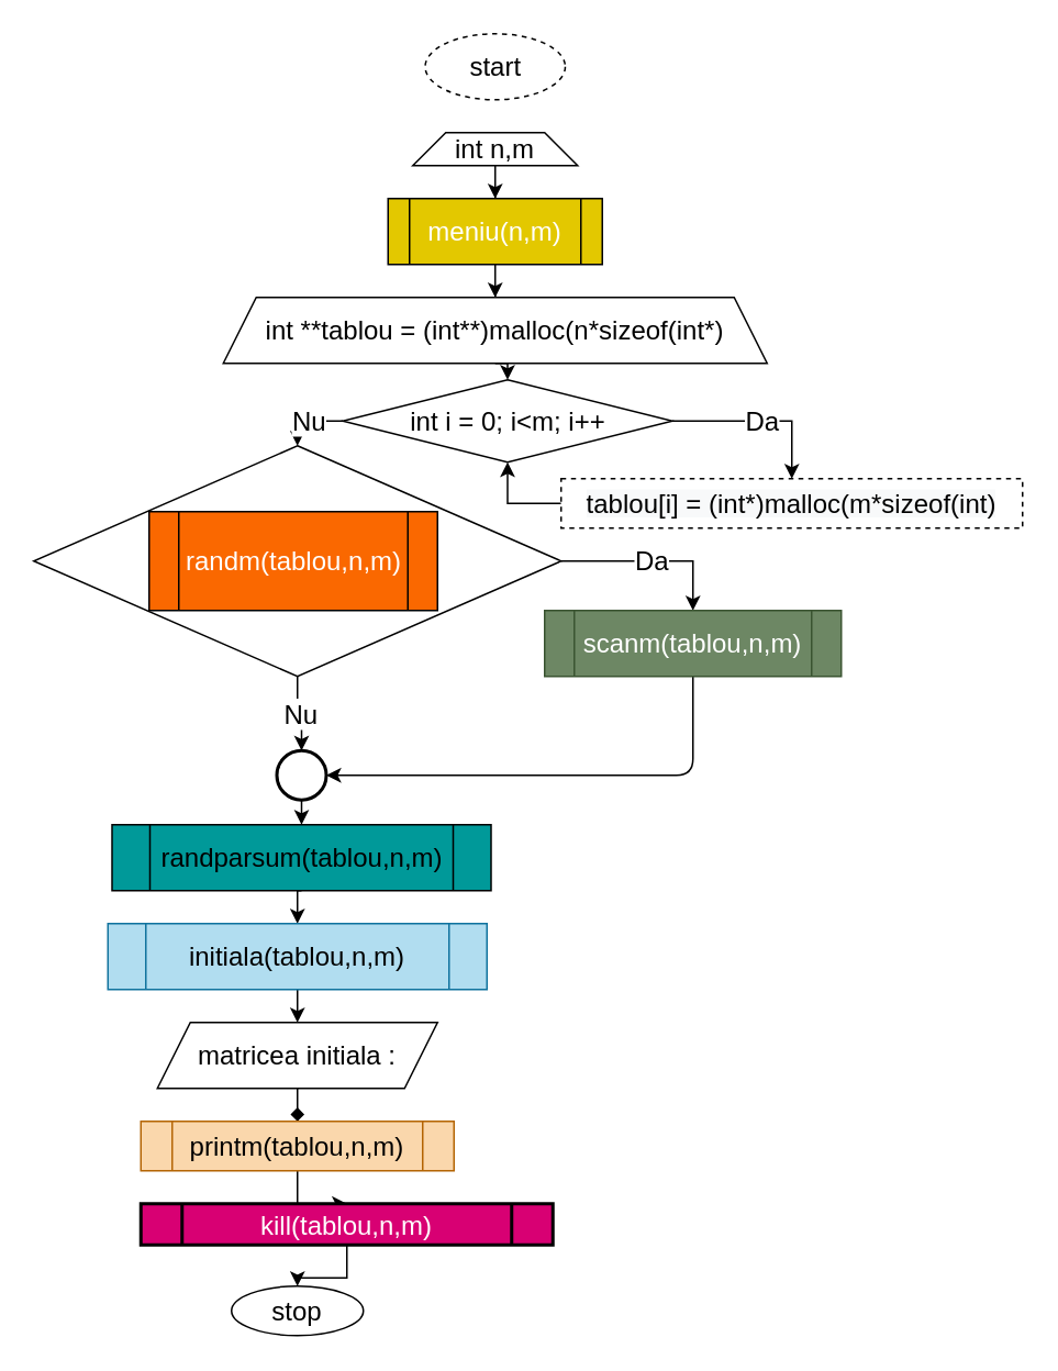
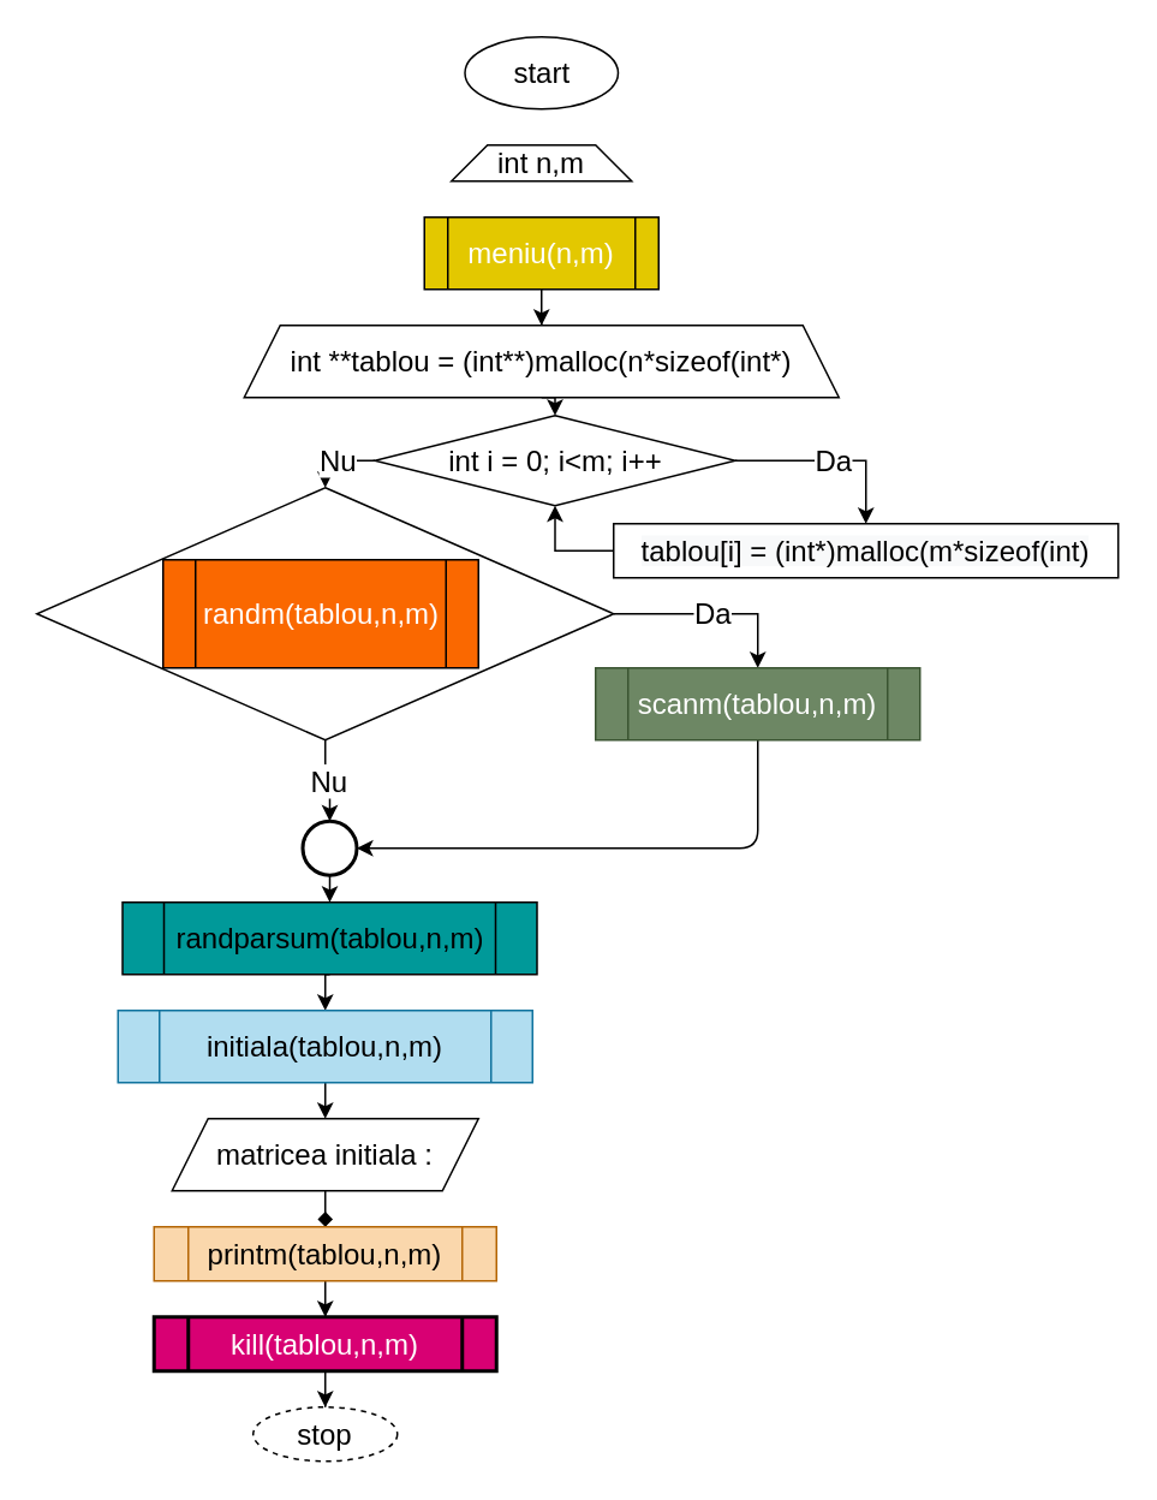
  <mxCell id="0" />
  <mxCell id="1" parent="0" />
- <mxCell id="2" value="start" style="ellipse;whiteSpace=wrap;html=1;fontSize=16;dashed=1;" parent="1" vertex="1"><mxGeometry x="257.5" y="20" width="85" height="40" as="geometry" /></mxCell>
- <mxCell id="3" value="stop" style="ellipse;whiteSpace=wrap;html=1;fontSize=16;" parent="1" vertex="1"><mxGeometry x="140" y="780" width="80" height="30" as="geometry" /></mxCell>
- <mxCell id="4" style="edgeStyle=orthogonalEdgeStyle;rounded=0;orthogonalLoop=1;jettySize=auto;html=1;fontSize=16;" parent="1" source="5" target="7" edge="1"><mxGeometry relative="1" as="geometry" /></mxCell>
+ <mxCell id="2" value="start" style="ellipse;whiteSpace=wrap;html=1;fontSize=16;" parent="1" vertex="1"><mxGeometry x="257.5" y="20" width="85" height="40" as="geometry" /></mxCell>
+ <mxCell id="3" value="stop" style="ellipse;whiteSpace=wrap;html=1;fontSize=16;dashed=1;" parent="1" vertex="1"><mxGeometry x="140" y="780" width="80" height="30" as="geometry" /></mxCell>
  <mxCell id="5" value="int n,m" style="shape=trapezoid;perimeter=trapezoidPerimeter;whiteSpace=wrap;html=1;fixedSize=1;fontSize=16;" parent="1" vertex="1"><mxGeometry x="250" y="80" width="100" height="20" as="geometry" /></mxCell>
  <mxCell id="6" style="edgeStyle=orthogonalEdgeStyle;rounded=0;orthogonalLoop=1;jettySize=auto;html=1;fontSize=16;" parent="1" source="7" target="9" edge="1"><mxGeometry relative="1" as="geometry" /></mxCell>
  <mxCell id="7" value="meniu(n,m)" style="shape=process;whiteSpace=wrap;html=1;backgroundOutline=1;fontSize=16;fillColor=#e3c800;fontColor=#ffffff;" parent="1" vertex="1"><mxGeometry x="235" y="120" width="130" height="40" as="geometry" /></mxCell>
  <mxCell id="8" style="edgeStyle=orthogonalEdgeStyle;rounded=0;orthogonalLoop=1;jettySize=auto;html=1;exitX=0.5;exitY=1;exitDx=0;exitDy=0;entryX=0.5;entryY=0;entryDx=0;entryDy=0;fontSize=16;" parent="1" source="9" target="12" edge="1"><mxGeometry relative="1" as="geometry" /></mxCell>
  <mxCell id="9" value="int **tablou = (int**)malloc(n*sizeof(int*)" style="shape=trapezoid;perimeter=trapezoidPerimeter;whiteSpace=wrap;html=1;fixedSize=1;fontSize=16;" parent="1" vertex="1"><mxGeometry x="135" y="180" width="330" height="40" as="geometry" /></mxCell>
  <mxCell id="10" value="Da" style="edgeStyle=orthogonalEdgeStyle;rounded=0;orthogonalLoop=1;jettySize=auto;html=1;fontSize=16;entryX=0.5;entryY=0;entryDx=0;entryDy=0;exitX=1;exitY=0.5;exitDx=0;exitDy=0;" parent="1" source="12" target="14" edge="1"><mxGeometry relative="1" as="geometry"><mxPoint x="500" y="270" as="targetPoint" /></mxGeometry></mxCell>
  <mxCell id="11" value="Nu" style="edgeStyle=orthogonalEdgeStyle;rounded=0;orthogonalLoop=1;jettySize=auto;html=1;fontSize=16;entryX=0.5;entryY=0;entryDx=0;entryDy=0;exitX=0;exitY=0.5;exitDx=0;exitDy=0;labelBackgroundColor=#ffffff;" parent="1" source="12" target="17" edge="1"><mxGeometry relative="1" as="geometry"><mxPoint x="200" y="270" as="targetPoint" /></mxGeometry></mxCell>
  <mxCell id="12" value="int i = 0; i&amp;lt;m; i++" style="rhombus;whiteSpace=wrap;html=1;fontSize=16;" parent="1" vertex="1"><mxGeometry x="207.5" y="230" width="200" height="50" as="geometry" /></mxCell>
  <mxCell id="13" style="edgeStyle=orthogonalEdgeStyle;rounded=0;orthogonalLoop=1;jettySize=auto;html=1;fontSize=16;entryX=0.5;entryY=1;entryDx=0;entryDy=0;exitX=0;exitY=0.5;exitDx=0;exitDy=0;" parent="1" source="14" target="12" edge="1"><mxGeometry relative="1" as="geometry"><mxPoint x="310" y="320" as="targetPoint" /></mxGeometry></mxCell>
- <mxCell id="14" value="&lt;span style=&quot;color: rgb(0 , 0 , 0) ; font-family: &amp;#34;helvetica&amp;#34; ; font-size: 16px ; font-style: normal ; font-weight: 400 ; letter-spacing: normal ; text-align: center ; text-indent: 0px ; text-transform: none ; word-spacing: 0px ; background-color: rgb(248 , 249 , 250) ; display: inline ; float: none&quot;&gt;tablou[i] = (int*)malloc(m*sizeof(int)&lt;/span&gt;" style="rounded=0;whiteSpace=wrap;html=1;fontSize=16;dashed=1;" parent="1" vertex="1"><mxGeometry x="340" y="290" width="280" height="30" as="geometry" /></mxCell>
+ <mxCell id="14" value="&lt;span style=&quot;color: rgb(0 , 0 , 0) ; font-family: &amp;#34;helvetica&amp;#34; ; font-size: 16px ; font-style: normal ; font-weight: 400 ; letter-spacing: normal ; text-align: center ; text-indent: 0px ; text-transform: none ; word-spacing: 0px ; background-color: rgb(248 , 249 , 250) ; display: inline ; float: none&quot;&gt;tablou[i] = (int*)malloc(m*sizeof(int)&lt;/span&gt;" style="rounded=0;whiteSpace=wrap;html=1;fontSize=16;" parent="1" vertex="1"><mxGeometry x="340" y="290" width="280" height="30" as="geometry" /></mxCell>
  <mxCell id="15" value="Da" style="edgeStyle=orthogonalEdgeStyle;rounded=0;orthogonalLoop=1;jettySize=auto;html=1;entryX=0.5;entryY=0;entryDx=0;entryDy=0;fontSize=16;exitX=1;exitY=0.5;exitDx=0;exitDy=0;" parent="1" source="17" target="20" edge="1"><mxGeometry relative="1" as="geometry" /></mxCell>
  <mxCell id="16" value="Nu" style="edgeStyle=orthogonalEdgeStyle;rounded=0;orthogonalLoop=1;jettySize=auto;html=1;exitX=0.5;exitY=1;exitDx=0;exitDy=0;fontSize=16;entryX=0.5;entryY=0;entryDx=0;entryDy=0;" parent="1" source="17" target="33" edge="1"><mxGeometry relative="1" as="geometry"><mxPoint x="250" y="420" as="targetPoint" /></mxGeometry></mxCell>
  <mxCell id="17" value="" style="rhombus;whiteSpace=wrap;html=1;fontSize=16;" parent="1" vertex="1"><mxGeometry x="20" y="270" width="320" height="140" as="geometry" /></mxCell>
  <mxCell id="18" value="randm(tablou,n,m)" style="shape=process;whiteSpace=wrap;html=1;backgroundOutline=1;fontSize=16;fillColor=#fa6800;fontColor=#ffffff;" parent="1" vertex="1"><mxGeometry x="90" y="310" width="175" height="60" as="geometry" /></mxCell>
  <mxCell id="19" style="edgeStyle=orthogonalEdgeStyle;curved=0;rounded=1;sketch=0;orthogonalLoop=1;jettySize=auto;html=1;entryX=1;entryY=0.5;entryDx=0;entryDy=0;" parent="1" source="20" target="33" edge="1"><mxGeometry relative="1" as="geometry"><mxPoint x="250" y="420" as="targetPoint" /><Array as="points"><mxPoint x="420" y="470" /></Array></mxGeometry></mxCell>
  <mxCell id="20" value="scanm(tablou,n,m)" style="shape=process;whiteSpace=wrap;html=1;backgroundOutline=1;fontSize=16;fillColor=#6d8764;strokeColor=#3A5431;fontColor=#ffffff;" parent="1" vertex="1"><mxGeometry x="330" y="370" width="180" height="40" as="geometry" /></mxCell>
  <mxCell id="21" style="edgeStyle=orthogonalEdgeStyle;rounded=0;orthogonalLoop=1;jettySize=auto;html=1;exitX=0.5;exitY=1;exitDx=0;exitDy=0;entryX=0.5;entryY=0;entryDx=0;entryDy=0;fontSize=16;" parent="1" source="22" target="24" edge="1"><mxGeometry relative="1" as="geometry" /></mxCell>
  <mxCell id="22" value="randparsum(tablou,n,m)" style="shape=process;whiteSpace=wrap;html=1;backgroundOutline=1;fontSize=16;fillColor=#009999;" parent="1" vertex="1"><mxGeometry x="67.5" y="500" width="230" height="40" as="geometry" /></mxCell>
  <mxCell id="23" style="edgeStyle=orthogonalEdgeStyle;rounded=0;orthogonalLoop=1;jettySize=auto;html=1;exitX=0.5;exitY=1;exitDx=0;exitDy=0;entryX=0.5;entryY=0;entryDx=0;entryDy=0;fontSize=16;" parent="1" source="24" target="26" edge="1"><mxGeometry relative="1" as="geometry" /></mxCell>
  <mxCell id="24" value="initiala(tablou,n,m)" style="shape=process;whiteSpace=wrap;html=1;backgroundOutline=1;fontSize=16;fillColor=#b1ddf0;strokeColor=#10739e;" parent="1" vertex="1"><mxGeometry x="65" y="560" width="230" height="40" as="geometry" /></mxCell>
  <mxCell id="25" style="edgeStyle=orthogonalEdgeStyle;rounded=0;orthogonalLoop=1;jettySize=auto;html=1;fontSize=16;endArrow=diamond;" parent="1" source="26" target="28" edge="1"><mxGeometry relative="1" as="geometry" /></mxCell>
  <mxCell id="26" value="matricea initiala :" style="shape=parallelogram;perimeter=parallelogramPerimeter;whiteSpace=wrap;html=1;fixedSize=1;fontSize=16;" parent="1" vertex="1"><mxGeometry x="95" y="620" width="170" height="40" as="geometry" /></mxCell>
  <mxCell id="27" style="edgeStyle=orthogonalEdgeStyle;rounded=0;orthogonalLoop=1;jettySize=auto;html=1;fontSize=16;" parent="1" source="28" target="30" edge="1"><mxGeometry relative="1" as="geometry" /></mxCell>
  <mxCell id="28" value="printm(tablou,n,m)" style="shape=process;whiteSpace=wrap;html=1;backgroundOutline=1;fontSize=16;fillColor=#fad7ac;strokeColor=#b46504;" parent="1" vertex="1"><mxGeometry x="85" y="680" width="190" height="30" as="geometry" /></mxCell>
  <mxCell id="29" style="edgeStyle=orthogonalEdgeStyle;rounded=0;orthogonalLoop=1;jettySize=auto;html=1;fontSize=16;" parent="1" source="30" target="3" edge="1"><mxGeometry relative="1" as="geometry" /></mxCell>
- <mxCell id="30" value="kill(tablou,n,m)" style="shape=process;whiteSpace=wrap;html=1;backgroundOutline=1;fontSize=16;fillColor=#d80073;strokeWidth=2;fontColor=#ffffff;" parent="1" vertex="1"><mxGeometry x="85" y="730" width="250" height="25" as="geometry" /></mxCell>
+ <mxCell id="30" value="kill(tablou,n,m)" style="shape=process;whiteSpace=wrap;html=1;backgroundOutline=1;fontSize=16;fillColor=#d80073;strokeWidth=2;fontColor=#ffffff;" parent="1" vertex="1"><mxGeometry x="85" y="730" width="190" height="30" as="geometry" /></mxCell>
  <mxCell id="31" style="edgeStyle=orthogonalEdgeStyle;rounded=0;orthogonalLoop=1;jettySize=auto;html=1;exitX=0.5;exitY=1;exitDx=0;exitDy=0;fontSize=16;" parent="1" source="3" target="3" edge="1"><mxGeometry relative="1" as="geometry" /></mxCell>
  <mxCell id="32" style="edgeStyle=orthogonalEdgeStyle;curved=0;rounded=1;sketch=0;orthogonalLoop=1;jettySize=auto;html=1;exitX=0.5;exitY=1;exitDx=0;exitDy=0;entryX=0.5;entryY=0;entryDx=0;entryDy=0;" parent="1" source="33" target="22" edge="1"><mxGeometry relative="1" as="geometry" /></mxCell>
  <mxCell id="33" value="" style="ellipse;whiteSpace=wrap;html=1;aspect=fixed;rounded=0;sketch=0;strokeColor=#000000;strokeWidth=2;" parent="1" vertex="1"><mxGeometry x="167.5" y="455" width="30" height="30" as="geometry" /></mxCell>
